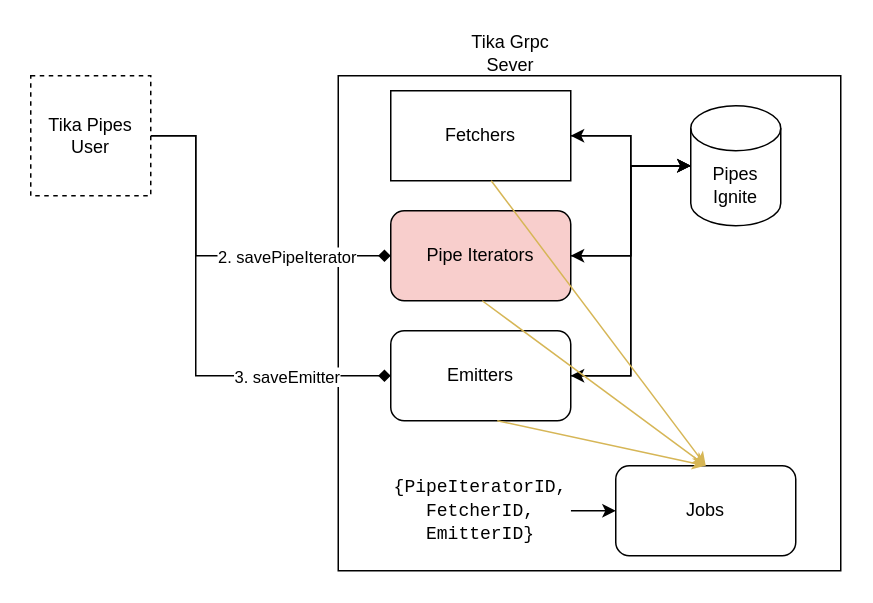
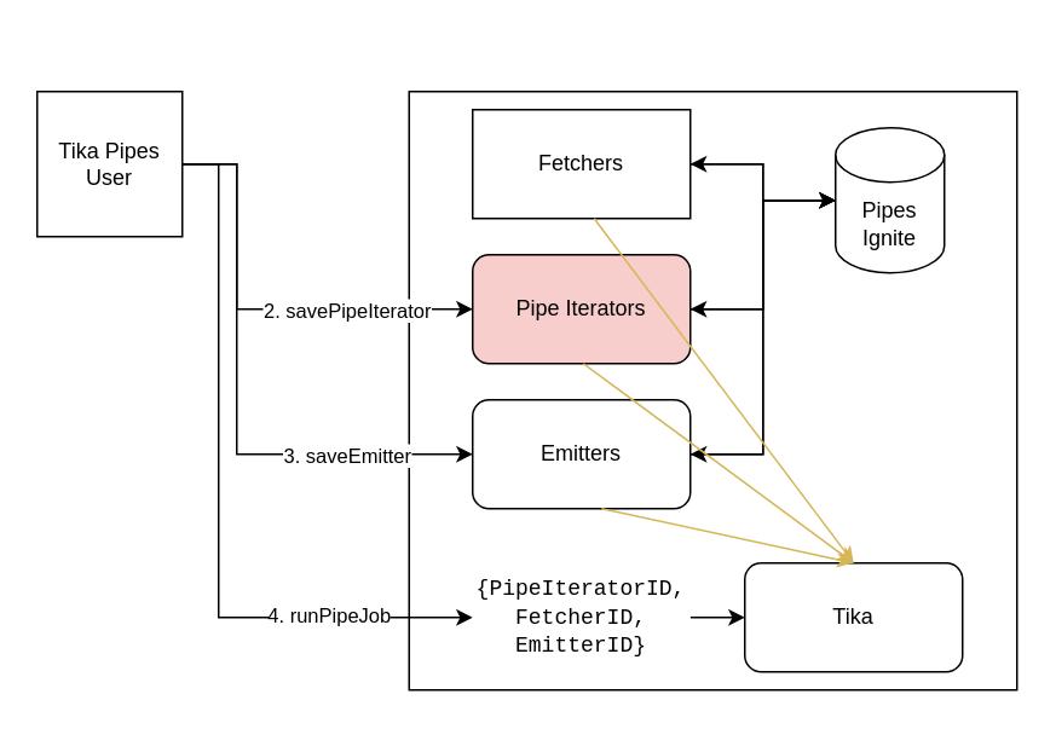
  <mxCell id="0" />
  <mxCell id="1" parent="0" />
  <mxCell id="2" value="" style="rounded=0;whiteSpace=wrap;html=1;" vertex="1" parent="1"><mxGeometry x="225" y="50" width="335" height="330" as="geometry" /></mxCell>
- <mxCell id="3" style="edgeStyle=orthogonalEdgeStyle;rounded=0;orthogonalLoop=1;jettySize=auto;html=1;entryX=0;entryY=0.5;entryDx=0;entryDy=0;endArrow=diamond;" edge="1" parent="1" source="7" target="10"><mxGeometry relative="1" as="geometry"><Array as="points"><mxPoint x="130" y="90" /><mxPoint x="130" y="170" /></Array></mxGeometry></mxCell>
+ <mxCell id="3" style="edgeStyle=orthogonalEdgeStyle;rounded=0;orthogonalLoop=1;jettySize=auto;html=1;entryX=0;entryY=0.5;entryDx=0;entryDy=0;" edge="1" parent="1" source="7" target="10"><mxGeometry relative="1" as="geometry"><Array as="points"><mxPoint x="130" y="90" /><mxPoint x="130" y="170" /></Array></mxGeometry></mxCell>
  <mxCell id="4" value="2. savePipeIterator" style="edgeLabel;html=1;align=center;verticalAlign=middle;resizable=0;points=[];" vertex="1" connectable="0" parent="3"><mxGeometry x="0.592" y="-2" relative="1" as="geometry"><mxPoint x="-21" y="-2" as="offset" /></mxGeometry></mxCell>
- <mxCell id="5" style="edgeStyle=orthogonalEdgeStyle;rounded=0;orthogonalLoop=1;jettySize=auto;html=1;entryX=0;entryY=0.5;entryDx=0;entryDy=0;endArrow=diamond;" edge="1" parent="1" source="7" target="12"><mxGeometry relative="1" as="geometry"><Array as="points"><mxPoint x="130" y="90" /><mxPoint x="130" y="250" /></Array></mxGeometry></mxCell>
+ <mxCell id="5" style="edgeStyle=orthogonalEdgeStyle;rounded=0;orthogonalLoop=1;jettySize=auto;html=1;entryX=0;entryY=0.5;entryDx=0;entryDy=0;" edge="1" parent="1" source="7" target="12"><mxGeometry relative="1" as="geometry"><Array as="points"><mxPoint x="130" y="90" /><mxPoint x="130" y="250" /></Array></mxGeometry></mxCell>
  <mxCell id="6" value="3. saveEmitter" style="edgeLabel;html=1;align=center;verticalAlign=middle;resizable=0;points=[];" vertex="1" connectable="0" parent="5"><mxGeometry x="0.681" y="-3" relative="1" as="geometry"><mxPoint x="-19" y="-3" as="offset" /></mxGeometry></mxCell>
- <mxCell id="7" value="Tika Pipes User" style="whiteSpace=wrap;html=1;aspect=fixed;dashed=1;" vertex="1" parent="1"><mxGeometry x="20" y="50" width="80" height="80" as="geometry" /></mxCell>
+ <mxCell id="7" value="Tika Pipes User" style="whiteSpace=wrap;html=1;aspect=fixed;" vertex="1" parent="1"><mxGeometry x="20" y="50" width="80" height="80" as="geometry" /></mxCell>
  <mxCell id="8" value="Fetchers" style="whiteSpace=wrap;html=1;rounded=0;" vertex="1" parent="1"><mxGeometry x="260" y="60" width="120" height="60" as="geometry" /></mxCell>
  <mxCell id="9" value="" style="edgeStyle=orthogonalEdgeStyle;rounded=0;orthogonalLoop=1;jettySize=auto;html=1;" edge="1" parent="1" source="10" target="18"><mxGeometry relative="1" as="geometry" /></mxCell>
  <mxCell id="10" value="Pipe Iterators" style="rounded=1;whiteSpace=wrap;html=1;fillColor=#f8cecc;" vertex="1" parent="1"><mxGeometry x="260" y="140" width="120" height="60" as="geometry" /></mxCell>
  <mxCell id="11" style="edgeStyle=orthogonalEdgeStyle;rounded=0;orthogonalLoop=1;jettySize=auto;html=1;entryX=0;entryY=0.5;entryDx=0;entryDy=0;entryPerimeter=0;" edge="1" parent="1" source="12" target="18"><mxGeometry relative="1" as="geometry"><mxPoint x="400" y="170" as="targetPoint" /></mxGeometry></mxCell>
  <mxCell id="12" value="Emitters" style="rounded=1;whiteSpace=wrap;html=1;" vertex="1" parent="1"><mxGeometry x="260" y="220" width="120" height="60" as="geometry" /></mxCell>
- <mxCell id="13" value="Tika Grpc Sever" style="text;html=1;align=center;verticalAlign=middle;whiteSpace=wrap;rounded=0;" vertex="1" parent="1"><mxGeometry x="310" y="20" width="60" height="30" as="geometry" /></mxCell>
- <mxCell id="14" value="Jobs" style="rounded=1;whiteSpace=wrap;html=1;" vertex="1" parent="1"><mxGeometry x="410" y="310" width="120" height="60" as="geometry" /></mxCell>
+ <mxCell id="14" value="Tika" style="rounded=1;whiteSpace=wrap;html=1;" vertex="1" parent="1"><mxGeometry x="410" y="310" width="120" height="60" as="geometry" /></mxCell>
  <mxCell id="15" value="" style="edgeStyle=orthogonalEdgeStyle;rounded=0;orthogonalLoop=1;jettySize=auto;html=1;" edge="1" parent="1" source="18" target="8"><mxGeometry relative="1" as="geometry" /></mxCell>
  <mxCell id="16" style="edgeStyle=orthogonalEdgeStyle;rounded=0;orthogonalLoop=1;jettySize=auto;html=1;entryX=1;entryY=0.5;entryDx=0;entryDy=0;" edge="1" parent="1" source="18" target="10"><mxGeometry relative="1" as="geometry" /></mxCell>
  <mxCell id="17" style="edgeStyle=orthogonalEdgeStyle;rounded=0;orthogonalLoop=1;jettySize=auto;html=1;entryX=1;entryY=0.5;entryDx=0;entryDy=0;" edge="1" parent="1" source="18" target="12"><mxGeometry relative="1" as="geometry" /></mxCell>
  <mxCell id="18" value="Pipes Ignite" style="shape=cylinder3;whiteSpace=wrap;html=1;boundedLbl=1;backgroundOutline=1;size=15;" vertex="1" parent="1"><mxGeometry x="460" y="70" width="60" height="80" as="geometry" /></mxCell>
  <mxCell id="19" style="edgeStyle=orthogonalEdgeStyle;rounded=0;orthogonalLoop=1;jettySize=auto;html=1;entryX=0;entryY=0.5;entryDx=0;entryDy=0;entryPerimeter=0;" edge="1" parent="1" source="8" target="18"><mxGeometry relative="1" as="geometry" /></mxCell>
+ <mxCell id="20" value="" style="edgeStyle=orthogonalEdgeStyle;rounded=0;orthogonalLoop=1;jettySize=auto;html=1;entryX=0;entryY=0.5;entryDx=0;entryDy=0;" edge="1" parent="1" source="7" target="23"><mxGeometry relative="1" as="geometry"><mxPoint x="100" y="90" as="sourcePoint" /><mxPoint x="360" y="330" as="targetPoint" /><Array as="points"><mxPoint x="120" y="90" /><mxPoint x="120" y="340" /></Array></mxGeometry></mxCell>
+ <mxCell id="21" value="4. runPipeJob" style="edgeLabel;html=1;align=center;verticalAlign=middle;resizable=0;points=[];" vertex="1" connectable="0" parent="20"><mxGeometry x="0.61" y="2" relative="1" as="geometry"><mxPoint as="offset" /></mxGeometry></mxCell>
  <mxCell id="22" value="" style="edgeStyle=orthogonalEdgeStyle;rounded=0;orthogonalLoop=1;jettySize=auto;html=1;" edge="1" parent="1" source="23" target="14"><mxGeometry relative="1" as="geometry" /></mxCell>
  <mxCell id="23" value="&lt;font face=&quot;Courier New&quot;&gt;{PipeIteratorID,&lt;br&gt;FetcherID, EmitterID}&lt;/font&gt;" style="rounded=1;whiteSpace=wrap;html=1;strokeColor=none;" vertex="1" parent="1"><mxGeometry x="260" y="310" width="120" height="60" as="geometry" /></mxCell>
  <mxCell id="24" value="" style="endArrow=classic;html=1;rounded=0;entryX=0.5;entryY=0;entryDx=0;entryDy=0;exitX=0.558;exitY=1;exitDx=0;exitDy=0;exitPerimeter=0;fillColor=#fff2cc;strokeColor=#d6b656;" edge="1" parent="1" source="8" target="14"><mxGeometry width="50" height="50" relative="1" as="geometry"><mxPoint x="320" y="160" as="sourcePoint" /><mxPoint x="370" y="110" as="targetPoint" /></mxGeometry></mxCell>
  <mxCell id="25" value="" style="endArrow=classic;html=1;rounded=0;entryX=0.5;entryY=0;entryDx=0;entryDy=0;exitX=0.558;exitY=1;exitDx=0;exitDy=0;exitPerimeter=0;fillColor=#fff2cc;strokeColor=#d6b656;" edge="1" parent="1" target="14"><mxGeometry width="50" height="50" relative="1" as="geometry"><mxPoint x="321" y="200" as="sourcePoint" /><mxPoint x="464" y="390" as="targetPoint" /></mxGeometry></mxCell>
  <mxCell id="26" value="" style="endArrow=classic;html=1;rounded=0;entryX=0.5;entryY=0;entryDx=0;entryDy=0;exitX=0.558;exitY=1;exitDx=0;exitDy=0;exitPerimeter=0;fillColor=#fff2cc;strokeColor=#d6b656;" edge="1" parent="1" target="14"><mxGeometry width="50" height="50" relative="1" as="geometry"><mxPoint x="331" y="280" as="sourcePoint" /><mxPoint x="480" y="390" as="targetPoint" /></mxGeometry></mxCell>
